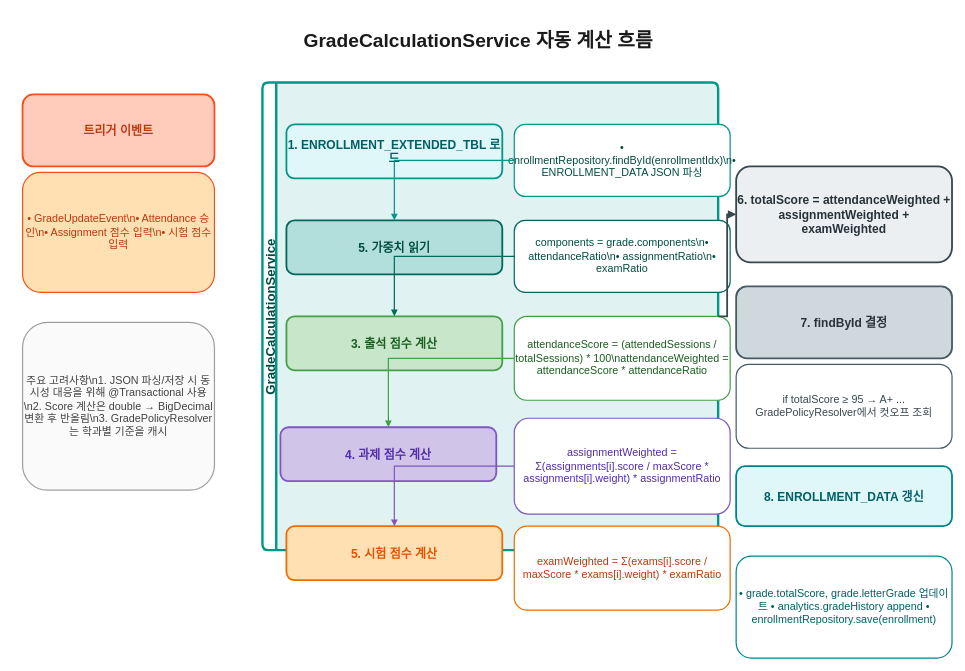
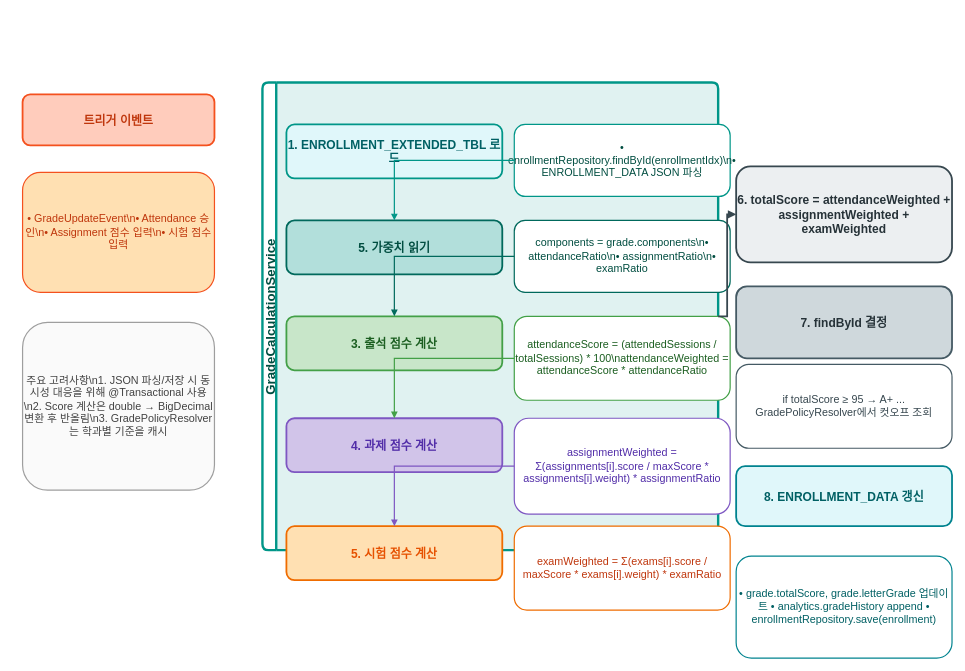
  <mxCell id="0" />
  <mxCell id="1" parent="0" />
- <mxCell id="2" value="GradeCalculationService 자동 계산 흐름" style="text;html=1;strokeColor=none;fillColor=none;align=center;verticalAlign=middle;whiteSpace=wrap;rounded=0;fontSize=32;fontStyle=1;fontColor=#1A1A1A;" parent="1" vertex="1"><mxGeometry x="420" y="20" width="720" height="60" as="geometry" /></mxCell>
- <mxCell id="3" value="트리거 이벤트" style="rounded=1;whiteSpace=wrap;html=1;strokeColor=#F4511E;strokeWidth=3;fillColor=#FFCCBC;fontSize=20;fontColor=#BF360C;fontStyle=1;" parent="1" vertex="1"><mxGeometry x="20" y="140" width="320" height="120" as="geometry" /></mxCell>
+ <mxCell id="3" value="트리거 이벤트" style="rounded=1;whiteSpace=wrap;html=1;strokeColor=#F4511E;strokeWidth=3;fillColor=#FFCCBC;fontSize=20;fontColor=#BF360C;fontStyle=1;" parent="1" vertex="1"><mxGeometry x="20" y="140" width="320" height="85" as="geometry" /></mxCell>
  <mxCell id="4" value="• GradeUpdateEvent\n• Attendance 승인\n• Assignment 점수 입력\n• 시험 점수 입력" style="rounded=1;whiteSpace=wrap;html=1;strokeColor=#F4511E;strokeWidth=2;fillColor=#FFE0B2;fontSize=18;fontColor=#BF360C;" parent="1" vertex="1"><mxGeometry x="20" y="270" width="320" height="200" as="geometry" /></mxCell>
  <mxCell id="5" value="GradeCalculationService" style="swimlane;horizontal=0;swimlaneFillColor=#E0F2F1;fontStyle=1;fontSize=22;fontColor=#004D40;strokeColor=#009688;strokeWidth=4;rounded=1;" parent="1" vertex="1"><mxGeometry x="420" y="120" width="760" height="780" as="geometry" /></mxCell>
  <mxCell id="6" value="1. ENROLLMENT_EXTENDED_TBL 로드" style="rounded=1;whiteSpace=wrap;html=1;strokeColor=#009688;strokeWidth=3;fillColor=#E0F7FA;fontSize=20;fontColor=#006064;fontStyle=1;" parent="5" vertex="1"><mxGeometry x="40" y="70" width="360" height="90" as="geometry" /></mxCell>
  <mxCell id="7" value="• enrollmentRepository.findById(enrollmentIdx)\n• ENROLLMENT_DATA JSON 파싱" style="rounded=1;whiteSpace=wrap;html=1;strokeColor=#009688;strokeWidth=2;fillColor=#FFFFFF;fontSize=18;fontColor=#004D40;" parent="5" vertex="1"><mxGeometry x="420" y="70" width="360" height="120" as="geometry" /></mxCell>
  <mxCell id="8" value="5. 가중치 읽기" style="rounded=1;whiteSpace=wrap;html=1;strokeColor=#00695C;strokeWidth=3;fillColor=#B2DFDB;fontSize=20;fontColor=#004D40;fontStyle=1;" parent="5" vertex="1"><mxGeometry x="40" y="230" width="360" height="90" as="geometry" /></mxCell>
  <mxCell id="9" value="components = grade.components\n• attendanceRatio\n• assignmentRatio\n• examRatio" style="rounded=1;whiteSpace=wrap;html=1;strokeColor=#00695C;strokeWidth=2;fillColor=#FFFFFF;fontSize=18;fontColor=#004D40;" parent="5" vertex="1"><mxGeometry x="420" y="230" width="360" height="120" as="geometry" /></mxCell>
  <mxCell id="10" value="3. 출석 점수 계산" style="rounded=1;whiteSpace=wrap;html=1;strokeColor=#43A047;strokeWidth=3;fillColor=#C8E6C9;fontSize=20;fontColor=#1B5E20;fontStyle=1;" parent="5" vertex="1"><mxGeometry x="40" y="390" width="360" height="90" as="geometry" /></mxCell>
  <mxCell id="11" value="attendanceScore = (attendedSessions / totalSessions) * 100\nattendanceWeighted = attendanceScore * attendanceRatio" style="rounded=1;whiteSpace=wrap;html=1;strokeColor=#43A047;strokeWidth=2;fillColor=#FFFFFF;fontSize=18;fontColor=#1B5E20;" parent="5" vertex="1"><mxGeometry x="420" y="390" width="360" height="140" as="geometry" /></mxCell>
- <mxCell id="12" value="4. 과제 점수 계산" style="rounded=1;whiteSpace=wrap;html=1;strokeColor=#7E57C2;strokeWidth=3;fillColor=#D1C4E9;fontSize=20;fontColor=#512DA8;fontStyle=1;" parent="5" vertex="1"><mxGeometry x="30" y="575" width="360" height="90" as="geometry" /></mxCell>
+ <mxCell id="12" value="4. 과제 점수 계산" style="rounded=1;whiteSpace=wrap;html=1;strokeColor=#7E57C2;strokeWidth=3;fillColor=#D1C4E9;fontSize=20;fontColor=#512DA8;fontStyle=1;" parent="5" vertex="1"><mxGeometry x="40" y="560" width="360" height="90" as="geometry" /></mxCell>
  <mxCell id="13" value="assignmentWeighted = Σ(assignments[i].score / maxScore * assignments[i].weight) * assignmentRatio" style="rounded=1;whiteSpace=wrap;html=1;strokeColor=#7E57C2;strokeWidth=2;fillColor=#FFFFFF;fontSize=18;fontColor=#512DA8;" parent="5" vertex="1"><mxGeometry x="420" y="560" width="360" height="160" as="geometry" /></mxCell>
  <mxCell id="14" value="5. 시험 점수 계산" style="rounded=1;whiteSpace=wrap;html=1;strokeColor=#EF6C00;strokeWidth=3;fillColor=#FFE0B2;fontSize=20;fontColor=#E65100;fontStyle=1;" parent="5" vertex="1"><mxGeometry x="40" y="740" width="360" height="90" as="geometry" /></mxCell>
  <mxCell id="15" value="examWeighted = Σ(exams[i].score / maxScore * exams[i].weight) * examRatio" style="rounded=1;whiteSpace=wrap;html=1;strokeColor=#EF6C00;strokeWidth=2;fillColor=#FFFFFF;fontSize=18;fontColor=#BF360C;" parent="5" vertex="1"><mxGeometry x="420" y="740" width="360" height="140" as="geometry" /></mxCell>
  <mxCell id="16" value="6. totalScore = attendanceWeighted + assignmentWeighted + examWeighted" style="rounded=1;whiteSpace=wrap;html=1;strokeColor=#37474F;strokeWidth=3;fillColor=#ECEFF1;fontSize=20;fontColor=#263238;fontStyle=1;" parent="1" vertex="1"><mxGeometry x="1210" y="260" width="360" height="160" as="geometry" /></mxCell>
  <mxCell id="17" value="7. findById 결정" style="rounded=1;whiteSpace=wrap;html=1;strokeColor=#455A64;strokeWidth=3;fillColor=#CFD8DC;fontSize=20;fontColor=#263238;fontStyle=1;" parent="1" vertex="1"><mxGeometry x="1210" y="460" width="360" height="120" as="geometry" /></mxCell>
  <mxCell id="18" value="if totalScore ≥ 95 → A+ ... GradePolicyResolver에서 컷오프 조회" style="rounded=1;whiteSpace=wrap;html=1;strokeColor=#455A64;strokeWidth=2;fillColor=#FFFFFF;fontSize=18;fontColor=#37474F;" parent="1" vertex="1"><mxGeometry x="1210" y="590" width="360" height="140" as="geometry" /></mxCell>
  <mxCell id="19" value="8. ENROLLMENT_DATA 갱신" style="rounded=1;whiteSpace=wrap;html=1;strokeColor=#00838F;strokeWidth=3;fillColor=#E0F7FA;fontSize=20;fontColor=#006064;fontStyle=1;" parent="1" vertex="1"><mxGeometry x="1210" y="760" width="360" height="100" as="geometry" /></mxCell>
  <mxCell id="20" value="• grade.totalScore, grade.letterGrade 업데이트 • analytics.gradeHistory append • enrollmentRepository.save(enrollment)" style="rounded=1;whiteSpace=wrap;html=1;strokeColor=#00838F;strokeWidth=2;fillColor=#FFFFFF;fontSize=18;fontColor=#006064;" parent="1" vertex="1"><mxGeometry x="1210" y="910" width="360" height="170" as="geometry" /></mxCell>
  <mxCell id="21" value="" style="edgeStyle=orthogonalEdgeStyle;rounded=0;html=1;strokeWidth=2;strokeColor=#009688;endArrow=block;endFill=1;" parent="1" source="7" target="8" edge="1"><mxGeometry relative="1" as="geometry" /></mxCell>
  <mxCell id="22" value="" style="edgeStyle=orthogonalEdgeStyle;rounded=0;html=1;strokeWidth=2;strokeColor=#00695C;endArrow=block;endFill=1;" parent="1" source="9" target="10" edge="1"><mxGeometry relative="1" as="geometry" /></mxCell>
  <mxCell id="23" value="" style="edgeStyle=orthogonalEdgeStyle;rounded=0;html=1;strokeWidth=2;strokeColor=#43A047;endArrow=block;endFill=1;" parent="1" source="11" target="12" edge="1"><mxGeometry relative="1" as="geometry" /></mxCell>
  <mxCell id="24" value="" style="edgeStyle=orthogonalEdgeStyle;rounded=0;html=1;strokeWidth=2;strokeColor=#7E57C2;endArrow=block;endFill=1;" parent="1" source="13" target="14" edge="1"><mxGeometry relative="1" as="geometry" /></mxCell>
  <mxCell id="25" value="" style="edgeStyle=orthogonalEdgeStyle;rounded=0;html=1;strokeWidth=3;strokeColor=#37474F;endArrow=block;endFill=1;" parent="1" source="5" target="16" edge="1"><mxGeometry relative="1" as="geometry"><mxPoint x="1180" y="340" as="sourcePoint" /></mxGeometry></mxCell>
  <mxCell id="26" value="" style="edgeStyle=orthogonalEdgeStyle;rounded=0;html=1;strokeWidth=3;strokeColor=#455A64;endArrow=block;endFill=1;" parent="1" source="16" target="17" edge="1" />
  <mxCell id="27" value="" style="edgeStyle=orthogonalEdgeStyle;rounded=0;html=1;strokeWidth=3;strokeColor=#00838F;endArrow=block;endFill=1;" parent="1" source="18" target="19" edge="1" />
  <mxCell id="28" value="" style="edgeStyle=orthogonalEdgeStyle;rounded=0;html=1;strokeWidth=3;strokeColor=#00838F;endArrow=block;endFill=1;dashed=1;" parent="1" source="19" target="20" edge="1" />
  <mxCell id="29" value="주요 고려사항\n1. JSON 파싱/저장 시 동시성 대응을 위해 @Transactional 사용\n2. Score 계산은 double → BigDecimal 변환 후 반올림\n3. GradePolicyResolver는 학과별 기준을 캐시" style="rounded=1;whiteSpace=wrap;html=1;strokeColor=#9E9E9E;strokeWidth=2;fillColor=#FAFAFA;fontSize=18;fontColor=#424242;" parent="1" vertex="1"><mxGeometry x="20" y="520" width="320" height="280" as="geometry" /></mxCell>
